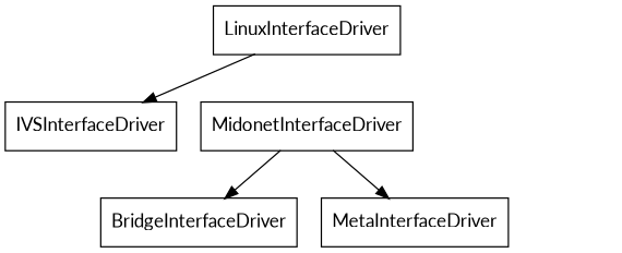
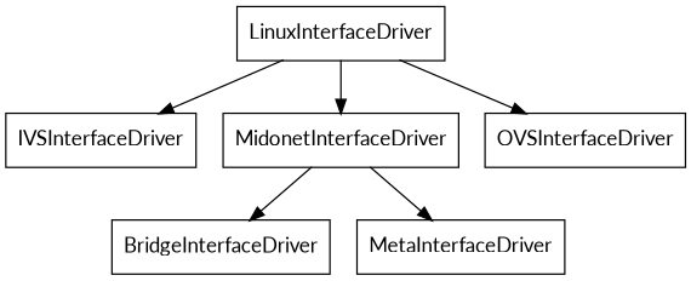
  digraph {
    fontname=Lato
    node [fontname=Lato shape=record]
    edge [fontname=Lato]
    LinuxInterfaceDriver
    IVSInterfaceDriver
    MidonetInterfaceDriver
+   OVSInterfaceDriver
    BridgeInterfaceDriver
    MetaInterfaceDriver
    LinuxInterfaceDriver -> IVSInterfaceDriver
+   LinuxInterfaceDriver -> MidonetInterfaceDriver
+   LinuxInterfaceDriver -> OVSInterfaceDriver
    MidonetInterfaceDriver -> BridgeInterfaceDriver
    MidonetInterfaceDriver -> MetaInterfaceDriver
  }
